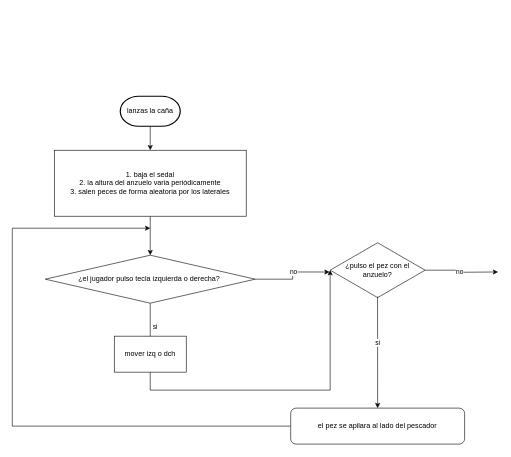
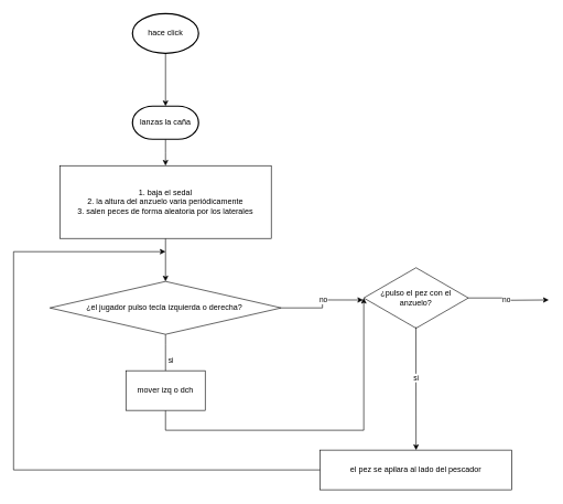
  <mxCell id="0" />
  <mxCell id="1" parent="0" />
+ <mxCell id="2" value="hace click" style="strokeWidth=2;html=1;shape=mxgraph.flowchart.start_1;whiteSpace=wrap;" vertex="1" parent="1"><mxGeometry x="200" y="20" width="100" height="60" as="geometry" /></mxCell>
  <mxCell id="3" style="edgeStyle=orthogonalEdgeStyle;rounded=0;orthogonalLoop=1;jettySize=auto;html=1;" edge="1" parent="1" source="4"><mxGeometry relative="1" as="geometry"><mxPoint x="250" y="250" as="targetPoint" /></mxGeometry></mxCell>
  <mxCell id="4" value="lanzas la caña" style="strokeWidth=2;html=1;shape=mxgraph.flowchart.terminator;whiteSpace=wrap;" vertex="1" parent="1"><mxGeometry x="200" y="160" width="100" height="50" as="geometry" /></mxCell>
+ <mxCell id="5" style="edgeStyle=orthogonalEdgeStyle;rounded=0;orthogonalLoop=1;jettySize=auto;html=1;exitX=0.5;exitY=1;exitDx=0;exitDy=0;exitPerimeter=0;entryX=0.5;entryY=0;entryDx=0;entryDy=0;entryPerimeter=0;" edge="1" parent="1" source="2" target="4"><mxGeometry relative="1" as="geometry" /></mxCell>
  <mxCell id="6" style="edgeStyle=orthogonalEdgeStyle;rounded=0;orthogonalLoop=1;jettySize=auto;html=1;exitX=0.5;exitY=1;exitDx=0;exitDy=0;entryX=0.5;entryY=0;entryDx=0;entryDy=0;" edge="1" parent="1" source="7" target="10"><mxGeometry relative="1" as="geometry" /></mxCell>
  <mxCell id="7" value="1. baja el sedal&lt;br&gt;2. la altura del anzuelo varia periódicamente&lt;div&gt;3. salen peces de forma aleatoria por los laterales&lt;/div&gt;" style="rounded=0;whiteSpace=wrap;html=1;" vertex="1" parent="1"><mxGeometry x="90" y="250" width="320" height="110" as="geometry" /></mxCell>
  <mxCell id="8" style="edgeStyle=orthogonalEdgeStyle;rounded=0;orthogonalLoop=1;jettySize=auto;html=1;exitX=0.5;exitY=1;exitDx=0;exitDy=0;" edge="1" parent="1" source="10"><mxGeometry relative="1" as="geometry"><mxPoint x="250" y="590" as="targetPoint" /><Array as="points"><mxPoint x="250" y="520" /><mxPoint x="250" y="520" /></Array></mxGeometry></mxCell>
  <mxCell id="9" value="si" style="edgeLabel;html=1;align=center;verticalAlign=middle;resizable=0;points=[];" vertex="1" connectable="0" parent="8"><mxGeometry x="-0.1" y="7" relative="1" as="geometry"><mxPoint as="offset" /></mxGeometry></mxCell>
  <mxCell id="10" value="¿el jugador pulso tecla izquierda o derecha?&amp;nbsp;" style="rhombus;whiteSpace=wrap;html=1;" vertex="1" parent="1"><mxGeometry x="75" y="425" width="350" height="80" as="geometry" /></mxCell>
  <mxCell id="11" value="" style="edgeStyle=orthogonalEdgeStyle;rounded=0;orthogonalLoop=1;jettySize=auto;html=1;" edge="1" parent="1" source="13"><mxGeometry relative="1" as="geometry"><mxPoint x="830" y="453" as="targetPoint" /></mxGeometry></mxCell>
  <mxCell id="12" value="no" style="edgeLabel;html=1;align=center;verticalAlign=middle;resizable=0;points=[];" vertex="1" connectable="0" parent="11"><mxGeometry x="-0.083" y="-2" relative="1" as="geometry"><mxPoint as="offset" /></mxGeometry></mxCell>
  <mxCell id="13" value="¿pulso el pez con el anzuelo?" style="html=1;whiteSpace=wrap;aspect=fixed;shape=isoRectangle;" vertex="1" parent="1"><mxGeometry x="549.99" y="402.5" width="158.33" height="95" as="geometry" /></mxCell>
  <mxCell id="14" style="edgeStyle=orthogonalEdgeStyle;rounded=0;orthogonalLoop=1;jettySize=auto;html=1;exitX=1;exitY=0.5;exitDx=0;exitDy=0;entryX=-0.006;entryY=0.532;entryDx=0;entryDy=0;entryPerimeter=0;" edge="1" parent="1" source="10" target="13"><mxGeometry relative="1" as="geometry" /></mxCell>
  <mxCell id="15" value="no" style="edgeLabel;html=1;align=center;verticalAlign=middle;resizable=0;points=[];" vertex="1" connectable="0" parent="14"><mxGeometry x="0.102" y="1" relative="1" as="geometry"><mxPoint as="offset" /></mxGeometry></mxCell>
  <mxCell id="16" value="" style="endArrow=classic;html=1;rounded=0;exitX=0.499;exitY=0.963;exitDx=0;exitDy=0;exitPerimeter=0;entryX=0.5;entryY=0;entryDx=0;entryDy=0;" edge="1" parent="1" source="13" target="19"><mxGeometry width="50" height="50" relative="1" as="geometry"><mxPoint x="350" y="640" as="sourcePoint" /><mxPoint x="634.58" y="560" as="targetPoint" /></mxGeometry></mxCell>
  <mxCell id="17" value="si" style="edgeLabel;html=1;align=center;verticalAlign=middle;resizable=0;points=[];" vertex="1" connectable="0" parent="16"><mxGeometry x="-0.174" y="-1" relative="1" as="geometry"><mxPoint as="offset" /></mxGeometry></mxCell>
  <mxCell id="18" style="edgeStyle=orthogonalEdgeStyle;rounded=0;orthogonalLoop=1;jettySize=auto;html=1;" edge="1" parent="1" source="19"><mxGeometry relative="1" as="geometry"><mxPoint x="250" y="380" as="targetPoint" /><Array as="points"><mxPoint x="20" y="710" /><mxPoint x="20" y="380" /></Array></mxGeometry></mxCell>
- <mxCell id="19" value="el pez se apilara al lado del pescador" style="whiteSpace=wrap;html=1;rounded=1;" vertex="1" parent="1"><mxGeometry x="484.16" y="680" width="290" height="60" as="geometry" /></mxCell>
+ <mxCell id="19" value="el pez se apilara al lado del pescador" style="rounded=0;whiteSpace=wrap;html=1;" vertex="1" parent="1"><mxGeometry x="484.16" y="680" width="290" height="60" as="geometry" /></mxCell>
  <mxCell id="20" style="edgeStyle=orthogonalEdgeStyle;rounded=0;orthogonalLoop=1;jettySize=auto;html=1;exitX=0.5;exitY=1;exitDx=0;exitDy=0;" edge="1" parent="1" source="21"><mxGeometry relative="1" as="geometry"><mxPoint x="550" y="450" as="targetPoint" /><Array as="points"><mxPoint x="250" y="650" /><mxPoint x="550" y="650" /></Array></mxGeometry></mxCell>
  <mxCell id="21" value="mover izq o dch" style="rounded=0;whiteSpace=wrap;html=1;" vertex="1" parent="1"><mxGeometry x="190" y="560" width="120" height="60" as="geometry" /></mxCell>
